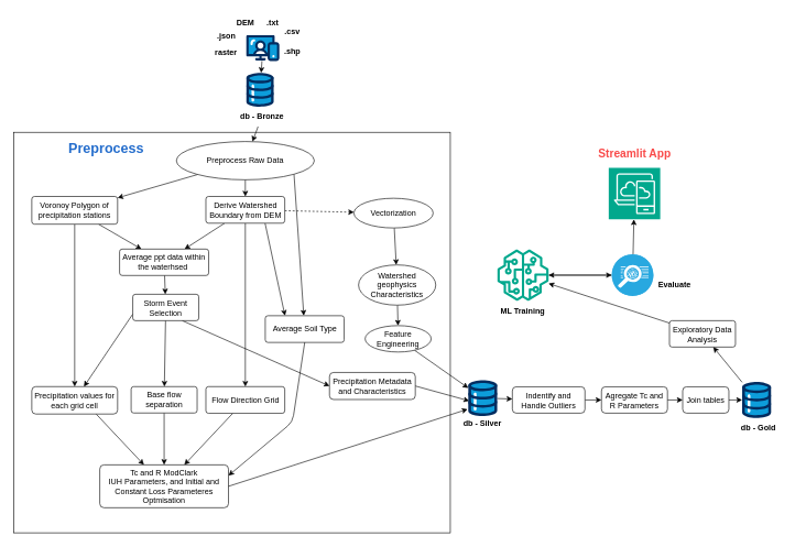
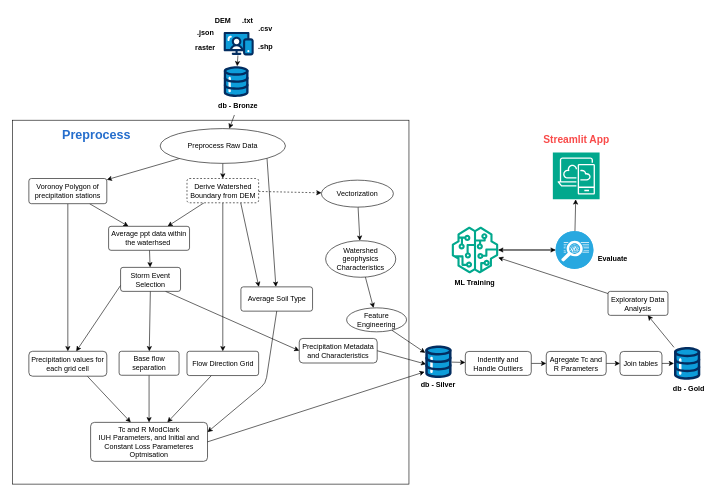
  <mxCell id="0" />
  <mxCell id="1" parent="0" />
  <mxCell id="2" value="" style="rounded=0;whiteSpace=wrap;html=1;fillColor=none;fontColor=light-dark(#246dcd, #ededed);" parent="1" vertex="1"><mxGeometry x="20" y="200" width="661" height="607" as="geometry" /></mxCell>
  <mxCell id="3" value="DEM" style="text;html=1;align=center;verticalAlign=middle;whiteSpace=wrap;rounded=0;fontStyle=1" parent="1" vertex="1"><mxGeometry x="340.7" y="20" width="60" height="30" as="geometry" /></mxCell>
  <mxCell id="4" value=".txt" style="text;html=1;align=center;verticalAlign=middle;whiteSpace=wrap;rounded=0;fontStyle=1" parent="1" vertex="1"><mxGeometry x="382" y="20" width="60" height="30" as="geometry" /></mxCell>
  <mxCell id="5" value=".csv" style="text;html=1;align=center;verticalAlign=middle;whiteSpace=wrap;rounded=0;fontStyle=1" parent="1" vertex="1"><mxGeometry x="412" y="30" width="60" height="35" as="geometry" /></mxCell>
  <mxCell id="6" value=".json" style="text;html=1;align=center;verticalAlign=middle;whiteSpace=wrap;rounded=0;fontStyle=1" parent="1" vertex="1"><mxGeometry x="312" y="40" width="60" height="30" as="geometry" /></mxCell>
  <mxCell id="7" value=".shp" style="text;html=1;align=center;verticalAlign=middle;whiteSpace=wrap;rounded=0;fontStyle=1" parent="1" vertex="1"><mxGeometry x="412" y="62.1" width="60" height="30" as="geometry" /></mxCell>
  <mxCell id="8" value="" style="edgeStyle=none;html=1;" parent="1" source="9" target="32" edge="1"><mxGeometry relative="1" as="geometry" /></mxCell>
  <mxCell id="9" value="" style="sketch=0;outlineConnect=0;fontColor=#232F3E;gradientColor=none;fillColor=#01A88D;strokeColor=none;dashed=0;verticalLabelPosition=bottom;verticalAlign=top;align=center;html=1;fontSize=12;fontStyle=0;aspect=fixed;pointerEvents=1;shape=mxgraph.aws4.sagemaker_model;" parent="1" vertex="1"><mxGeometry x="752.15" y="377.5" width="78" height="78" as="geometry" /></mxCell>
  <mxCell id="10" value="" style="edgeStyle=none;html=1;" parent="1" source="11" target="9" edge="1"><mxGeometry relative="1" as="geometry" /></mxCell>
  <mxCell id="11" value="Exploratory Data Analysis" style="rounded=1;arcSize=10;whiteSpace=wrap;html=1;align=center;" parent="1" vertex="1"><mxGeometry x="1013" y="485.5" width="100" height="40" as="geometry" /></mxCell>
  <mxCell id="12" value="ML Training" style="text;html=1;align=center;verticalAlign=middle;whiteSpace=wrap;rounded=0;fontStyle=1" parent="1" vertex="1"><mxGeometry x="742.3" y="455.5" width="97.7" height="30" as="geometry" /></mxCell>
  <mxCell id="13" value="" style="edgeStyle=none;html=1;" edge="1" parent="1" source="16" target="44"><mxGeometry relative="1" as="geometry" /></mxCell>
  <mxCell id="14" style="edgeStyle=none;html=1;exitX=0;exitY=0.75;exitDx=0;exitDy=0;" edge="1" parent="1" source="16" target="70"><mxGeometry relative="1" as="geometry" /></mxCell>
  <mxCell id="15" style="edgeStyle=none;html=1;exitX=0.75;exitY=1;exitDx=0;exitDy=0;entryX=0;entryY=0.5;entryDx=0;entryDy=0;" edge="1" parent="1" source="16" target="46"><mxGeometry relative="1" as="geometry"><Array as="points" /></mxGeometry></mxCell>
  <mxCell id="16" value="Storm Event Selection" style="rounded=1;arcSize=10;whiteSpace=wrap;html=1;align=center;" parent="1" vertex="1"><mxGeometry x="200" y="445.5" width="100" height="40" as="geometry" /></mxCell>
  <mxCell id="17" value="" style="edgeStyle=none;html=1;exitX=0.5;exitY=1;exitDx=0;exitDy=0;" parent="1" source="20" target="26" edge="1"><mxGeometry relative="1" as="geometry" /></mxCell>
  <mxCell id="18" value="" style="edgeStyle=none;html=1;" edge="1" parent="1" source="20" target="64"><mxGeometry relative="1" as="geometry" /></mxCell>
  <mxCell id="19" value="" style="edgeStyle=none;html=1;exitX=1;exitY=1;exitDx=0;exitDy=0;" edge="1" parent="1" source="20" target="73"><mxGeometry relative="1" as="geometry" /></mxCell>
  <mxCell id="20" value="Preprocess Raw Data" style="ellipse;whiteSpace=wrap;html=1;" parent="1" vertex="1"><mxGeometry x="266" y="214" width="209" height="58" as="geometry" /></mxCell>
  <mxCell id="21" value="Preprocess" style="text;html=1;align=center;verticalAlign=middle;whiteSpace=wrap;rounded=0;fontStyle=1;fontColor=light-dark(#246dcc, #ededed);horizontal=1;fontSize=21;" parent="1" vertex="1"><mxGeometry x="120" y="209" width="80" height="30" as="geometry" /></mxCell>
  <mxCell id="22" value="" style="edgeStyle=none;html=1;" edge="1" parent="1" source="26" target="66"><mxGeometry relative="1" as="geometry" /></mxCell>
  <mxCell id="23" value="" style="edgeStyle=none;html=1;dashed=1;" edge="1" parent="1" source="26" target="68"><mxGeometry relative="1" as="geometry" /></mxCell>
  <mxCell id="24" value="" style="edgeStyle=none;html=1;" edge="1" parent="1" source="26" target="72"><mxGeometry relative="1" as="geometry" /></mxCell>
  <mxCell id="25" style="edgeStyle=none;html=1;exitX=0.75;exitY=1;exitDx=0;exitDy=0;entryX=0.25;entryY=0;entryDx=0;entryDy=0;" edge="1" parent="1" source="26" target="73"><mxGeometry relative="1" as="geometry" /></mxCell>
- <mxCell id="26" value="Derive Watershed Boundary from DEM" style="rounded=1;arcSize=10;whiteSpace=wrap;html=1;align=center;" parent="1" vertex="1"><mxGeometry x="310.75" y="297.25" width="119.5" height="40.5" as="geometry" /></mxCell>
+ <mxCell id="26" value="Derive Watershed Boundary from DEM" style="rounded=1;arcSize=10;whiteSpace=wrap;html=1;align=center;dashed=1;" parent="1" vertex="1"><mxGeometry x="310.75" y="297.25" width="119.5" height="40.5" as="geometry" /></mxCell>
  <mxCell id="27" value="raster" style="text;html=1;align=center;verticalAlign=middle;whiteSpace=wrap;rounded=0;fontStyle=1" parent="1" vertex="1"><mxGeometry x="322.42" y="65" width="39.15" height="30" as="geometry" /></mxCell>
  <mxCell id="28" value="" style="edgeStyle=none;html=1;" parent="1" source="29" target="48" edge="1"><mxGeometry relative="1" as="geometry" /></mxCell>
  <mxCell id="29" value="Watershed geophysics Characteristics" style="ellipse;whiteSpace=wrap;html=1;" parent="1" vertex="1"><mxGeometry x="542" y="401" width="117" height="61" as="geometry" /></mxCell>
  <mxCell id="30" value="" style="edgeStyle=none;html=1;" parent="1" source="32" target="9" edge="1"><mxGeometry relative="1" as="geometry" /></mxCell>
  <mxCell id="31" value="" style="edgeStyle=none;html=1;" parent="1" source="32" target="40" edge="1"><mxGeometry relative="1" as="geometry" /></mxCell>
  <mxCell id="32" value="" style="fillColor=#28A8E0;verticalLabelPosition=bottom;sketch=0;html=1;strokeColor=#ffffff;verticalAlign=top;align=center;points=[[0.145,0.145,0],[0.5,0,0],[0.855,0.145,0],[1,0.5,0],[0.855,0.855,0],[0.5,1,0],[0.145,0.855,0],[0,0.5,0]];pointerEvents=1;shape=mxgraph.cisco_safe.compositeIcon;bgIcon=ellipse;resIcon=mxgraph.cisco_safe.capability.flow_analytics;" parent="1" vertex="1"><mxGeometry x="925.65" y="385" width="63" height="63" as="geometry" /></mxCell>
  <mxCell id="33" value="Evaluate" style="text;html=1;align=center;verticalAlign=middle;whiteSpace=wrap;rounded=0;fontStyle=1" parent="1" vertex="1"><mxGeometry x="972" y="417" width="97.7" height="30" as="geometry" /></mxCell>
  <mxCell id="34" value="" style="edgeStyle=none;html=1;" parent="1" source="35" target="39" edge="1"><mxGeometry relative="1" as="geometry" /></mxCell>
  <mxCell id="35" value="" style="verticalLabelPosition=bottom;aspect=fixed;html=1;shape=mxgraph.salesforce.web;" parent="1" vertex="1"><mxGeometry x="372" y="52.6" width="50" height="39.5" as="geometry" /></mxCell>
  <mxCell id="36" value="" style="edgeStyle=none;html=1;" parent="1" source="38" target="20" edge="1"><mxGeometry relative="1" as="geometry" /></mxCell>
  <mxCell id="37" value="" style="group" parent="1" vertex="1" connectable="0"><mxGeometry x="340.7" y="110" width="110" height="81.27" as="geometry" /></mxCell>
  <mxCell id="38" value="db - Bronze" style="text;html=1;align=center;verticalAlign=middle;whiteSpace=wrap;rounded=0;fontStyle=1" parent="37" vertex="1"><mxGeometry y="50" width="110" height="31.27" as="geometry" /></mxCell>
  <mxCell id="39" value="" style="verticalLabelPosition=bottom;aspect=fixed;html=1;shape=mxgraph.salesforce.data;fillColor=#2B80FF;fontColor=#333333;strokeColor=#666666;" parent="37" vertex="1"><mxGeometry x="31.3" width="41.53" height="51.27" as="geometry" /></mxCell>
  <mxCell id="40" value="" style="sketch=0;points=[[0,0,0],[0.25,0,0],[0.5,0,0],[0.75,0,0],[1,0,0],[0,1,0],[0.25,1,0],[0.5,1,0],[0.75,1,0],[1,1,0],[0,0.25,0],[0,0.5,0],[0,0.75,0],[1,0.25,0],[1,0.5,0],[1,0.75,0]];outlineConnect=0;fontColor=#232F3E;fillColor=#01A88D;strokeColor=#ffffff;dashed=0;verticalLabelPosition=bottom;verticalAlign=top;align=center;html=1;fontSize=12;fontStyle=0;aspect=fixed;shape=mxgraph.aws4.resourceIcon;resIcon=mxgraph.aws4.desktop_and_app_streaming;" parent="1" vertex="1"><mxGeometry x="921" y="254" width="78" height="78" as="geometry" /></mxCell>
  <mxCell id="41" value="" style="edgeStyle=none;html=1;" parent="1" source="53" target="11" edge="1"><mxGeometry relative="1" as="geometry" /></mxCell>
  <mxCell id="42" value="Streamlit App" style="text;strokeColor=none;fillColor=none;html=1;fontSize=17;fontStyle=1;verticalAlign=middle;align=center;fontColor=light-dark(#f94a49, #ededed);" parent="1" vertex="1"><mxGeometry x="880" y="214" width="160" height="40" as="geometry" /></mxCell>
  <mxCell id="43" value="" style="edgeStyle=none;html=1;" edge="1" parent="1" source="44" target="49"><mxGeometry relative="1" as="geometry" /></mxCell>
  <mxCell id="44" value="Base flow separation" style="rounded=1;arcSize=10;whiteSpace=wrap;html=1;align=center;" parent="1" vertex="1"><mxGeometry x="197.5" y="585.43" width="100" height="40" as="geometry" /></mxCell>
  <mxCell id="45" style="edgeStyle=none;html=1;exitX=1;exitY=0.5;exitDx=0;exitDy=0;entryX=0.033;entryY=0.577;entryDx=0;entryDy=0;entryPerimeter=0;" parent="1" source="46" target="58" edge="1"><mxGeometry relative="1" as="geometry"><mxPoint x="802" y="480" as="targetPoint" /></mxGeometry></mxCell>
  <mxCell id="46" value="Precipitation Metadata and Characteristics" style="rounded=1;arcSize=15;whiteSpace=wrap;html=1;align=center;" parent="1" vertex="1"><mxGeometry x="498" y="564" width="130" height="41" as="geometry" /></mxCell>
  <mxCell id="47" value="" style="edgeStyle=none;html=1;" parent="1" source="48" target="58" edge="1"><mxGeometry relative="1" as="geometry" /></mxCell>
- <mxCell id="48" value="Feature Engineering" style="ellipse;whiteSpace=wrap;html=1;align=center;" parent="1" vertex="1"><mxGeometry x="552" y="493" width="100" height="40" as="geometry" /></mxCell>
+ <mxCell id="48" value="Feature Engineering" style="ellipse;whiteSpace=wrap;html=1;align=center;" parent="1" vertex="1"><mxGeometry x="577" y="513" width="100" height="40" as="geometry" /></mxCell>
  <mxCell id="49" value="&lt;span style=&quot;color: rgb(0, 0, 0);&quot;&gt;Tc and R&amp;nbsp;&lt;span style=&quot;color: rgb(0, 0, 0);&quot;&gt;ModClark IUH&amp;nbsp;&lt;/span&gt;Parameters, and Initial and Constant Loss Parameteres Optmisation&lt;/span&gt;" style="rounded=1;arcSize=10;whiteSpace=wrap;html=1;align=center;" parent="1" vertex="1"><mxGeometry x="150" y="704" width="195" height="65" as="geometry" /></mxCell>
  <mxCell id="50" style="edgeStyle=none;html=1;exitX=1;exitY=0.5;exitDx=0;exitDy=0;entryX=-0.024;entryY=0.81;entryDx=0;entryDy=0;entryPerimeter=0;" parent="1" source="49" target="58" edge="1"><mxGeometry relative="1" as="geometry" /></mxCell>
  <mxCell id="51" value="" style="edgeStyle=none;html=1;" parent="1" source="52" target="60" edge="1"><mxGeometry relative="1" as="geometry" /></mxCell>
  <mxCell id="52" value="&lt;span style=&quot;color: rgb(0, 0, 0);&quot;&gt;Agregate Tc and R Parameters&lt;/span&gt;" style="rounded=1;whiteSpace=wrap;html=1;" parent="1" vertex="1"><mxGeometry x="910" y="585.68" width="100" height="40" as="geometry" /></mxCell>
  <mxCell id="53" value="" style="verticalLabelPosition=bottom;aspect=fixed;html=1;shape=mxgraph.salesforce.data;fillColor=#2B80FF;fontColor=#333333;strokeColor=#666666;" parent="1" vertex="1"><mxGeometry x="1123.002" y="578.5" width="44.025" height="54.352" as="geometry" /></mxCell>
  <mxCell id="54" value="" style="edgeStyle=none;html=1;" parent="1" source="55" target="52" edge="1"><mxGeometry relative="1" as="geometry" /></mxCell>
  <mxCell id="55" value="&lt;span style=&quot;color: rgb(0, 0, 0);&quot;&gt;Indentify and Handle Outliers&lt;/span&gt;" style="rounded=1;whiteSpace=wrap;html=1;" parent="1" vertex="1"><mxGeometry x="775" y="585.68" width="110" height="40" as="geometry" /></mxCell>
  <mxCell id="56" value="" style="edgeStyle=none;html=1;" parent="1" source="58" target="55" edge="1"><mxGeometry relative="1" as="geometry" /></mxCell>
  <mxCell id="57" value="db - Silver" style="text;html=1;align=center;verticalAlign=middle;whiteSpace=wrap;rounded=0;fontStyle=1" parent="1" vertex="1"><mxGeometry x="675.13" y="625.68" width="110" height="30" as="geometry" /></mxCell>
  <mxCell id="58" value="" style="verticalLabelPosition=bottom;aspect=fixed;html=1;shape=mxgraph.salesforce.data;fillColor=#2B80FF;fontColor=#333333;strokeColor=#666666;" parent="1" vertex="1"><mxGeometry x="708.122" y="575.71" width="44.025" height="54.352" as="geometry" /></mxCell>
  <mxCell id="59" value="" style="edgeStyle=none;html=1;" parent="1" source="60" target="53" edge="1"><mxGeometry relative="1" as="geometry" /></mxCell>
  <mxCell id="60" value="&lt;span style=&quot;color: rgb(0, 0, 0);&quot;&gt;Join tables&lt;/span&gt;" style="rounded=1;whiteSpace=wrap;html=1;" parent="1" vertex="1"><mxGeometry x="1033" y="585.68" width="70" height="40" as="geometry" /></mxCell>
  <mxCell id="61" value="db - Gold" style="text;html=1;align=center;verticalAlign=middle;whiteSpace=wrap;rounded=0;fontStyle=1" parent="1" vertex="1"><mxGeometry x="1115" y="632.85" width="65.97" height="30" as="geometry" /></mxCell>
  <mxCell id="62" value="" style="edgeStyle=none;html=1;" edge="1" parent="1" source="64" target="66"><mxGeometry relative="1" as="geometry" /></mxCell>
  <mxCell id="63" value="" style="edgeStyle=none;html=1;" edge="1" parent="1" source="64" target="70"><mxGeometry relative="1" as="geometry" /></mxCell>
  <mxCell id="64" value="Voronoy Polygon of precipitation stations" style="rounded=1;arcSize=10;whiteSpace=wrap;html=1;align=center;" vertex="1" parent="1"><mxGeometry x="47" y="297.25" width="130" height="42" as="geometry" /></mxCell>
  <mxCell id="65" value="" style="edgeStyle=none;html=1;" edge="1" parent="1" source="66" target="16"><mxGeometry relative="1" as="geometry" /></mxCell>
  <mxCell id="66" value="Average ppt data within the waterhsed&amp;nbsp;" style="rounded=1;arcSize=10;whiteSpace=wrap;html=1;align=center;" vertex="1" parent="1"><mxGeometry x="180" y="377" width="135" height="40" as="geometry" /></mxCell>
  <mxCell id="67" style="edgeStyle=none;html=1;" edge="1" parent="1" source="68" target="29"><mxGeometry relative="1" as="geometry" /></mxCell>
  <mxCell id="68" value="Vectorization" style="ellipse;whiteSpace=wrap;html=1;" vertex="1" parent="1"><mxGeometry x="535" y="300" width="120" height="45" as="geometry" /></mxCell>
  <mxCell id="69" style="edgeStyle=none;html=1;exitX=0.75;exitY=1;exitDx=0;exitDy=0;" edge="1" parent="1" source="70" target="49"><mxGeometry relative="1" as="geometry" /></mxCell>
  <mxCell id="70" value="Precipitation values for each grid cell" style="rounded=1;arcSize=15;whiteSpace=wrap;html=1;align=center;" vertex="1" parent="1"><mxGeometry x="47" y="585.43" width="130" height="41.57" as="geometry" /></mxCell>
  <mxCell id="71" value="" style="edgeStyle=none;html=1;" edge="1" parent="1" source="72" target="49"><mxGeometry relative="1" as="geometry" /></mxCell>
  <mxCell id="72" value="Flow Direction Grid" style="rounded=1;arcSize=10;whiteSpace=wrap;html=1;align=center;" vertex="1" parent="1"><mxGeometry x="310.75" y="585.43" width="119.5" height="40.5" as="geometry" /></mxCell>
  <mxCell id="73" value="Average Soil Type" style="rounded=1;arcSize=10;whiteSpace=wrap;html=1;align=center;" vertex="1" parent="1"><mxGeometry x="400.7" y="478" width="119.5" height="40.5" as="geometry" /></mxCell>
  <mxCell id="74" style="edgeStyle=none;html=1;exitX=0.5;exitY=1;exitDx=0;exitDy=0;entryX=1;entryY=0.25;entryDx=0;entryDy=0;" edge="1" parent="1" source="73" target="49"><mxGeometry relative="1" as="geometry"><Array as="points"><mxPoint x="442" y="639" /></Array></mxGeometry></mxCell>
